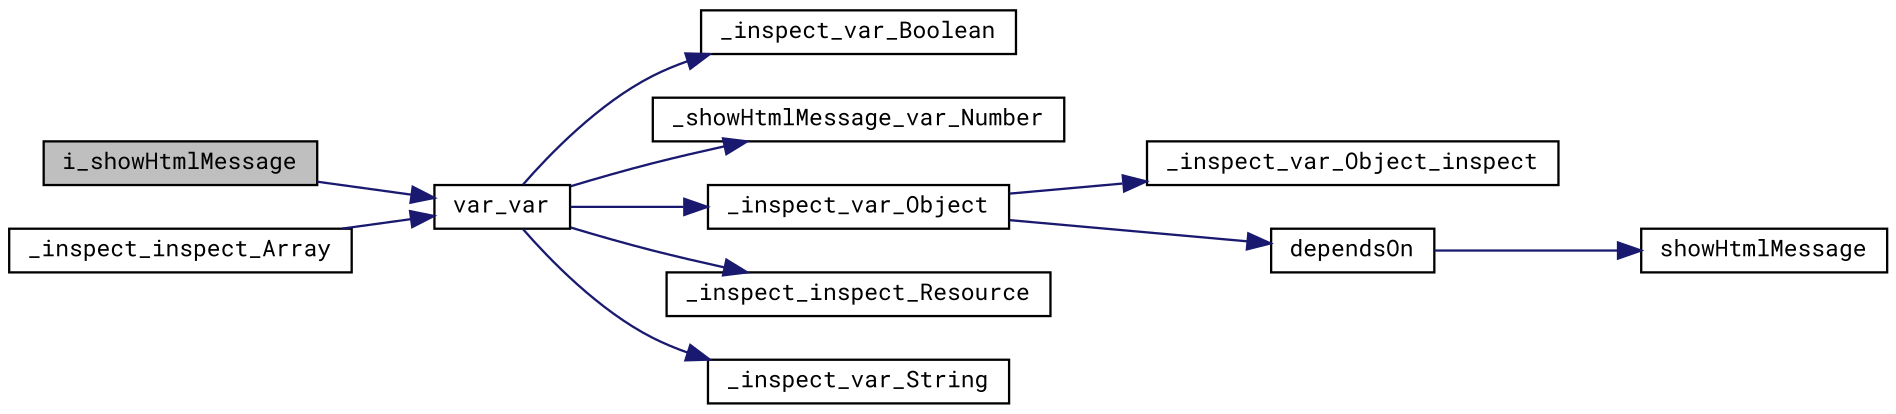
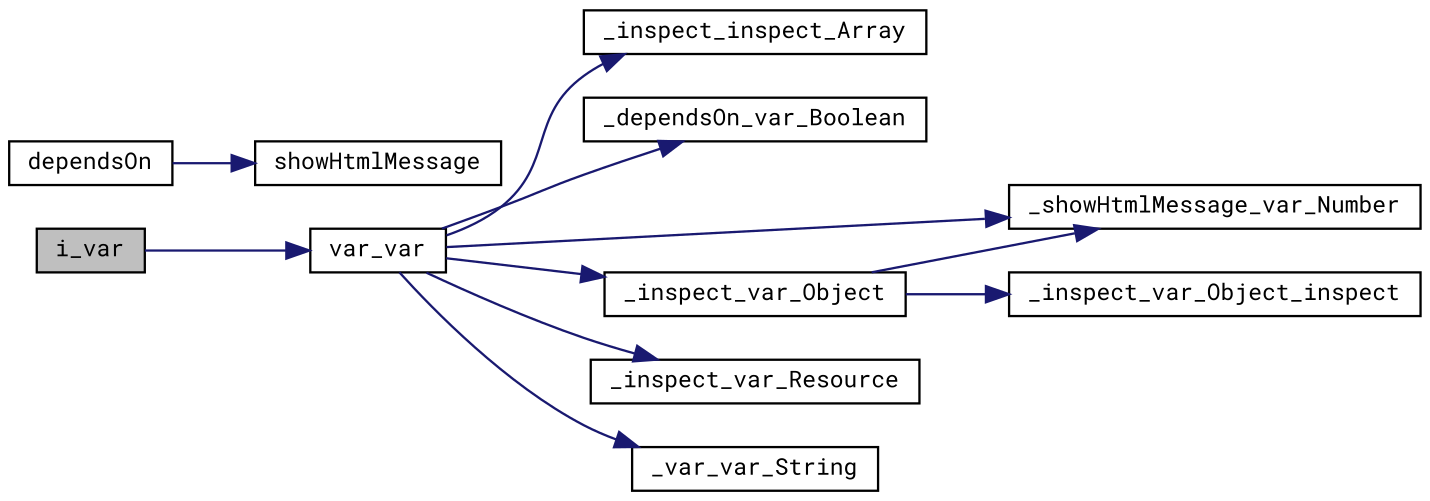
  digraph {
    fontname="Roboto Mono"
    rankdir=LR
    node [color=black fillcolor=white fontname="Roboto Mono" fontsize=10 shape=record style=filled]
    edge [color=midnightblue fontname="Roboto Mono" fontsize=10 labelfontname="FreeSans.ttf" labelfontsize=10 style=solid]
-   n1 [fillcolor=grey75 fontcolor=black height=0.2 label=i_showHtmlMessage width=0.4]
+   n1 [fillcolor=grey75 fontcolor=black height=0.2 label=i_var width=0.4]
    n2 [height=0.2 label=var_var width=0.4]
    n3 [height=0.2 label=_inspect_inspect_Array width=0.4]
-   n4 [height=0.2 label=_inspect_var_Boolean width=0.4]
+   n4 [height=0.2 label=_dependsOn_var_Boolean width=0.4]
    n5 [height=0.2 label=_showHtmlMessage_var_Number width=0.4]
    n6 [height=0.2 label=_inspect_var_Object width=0.4]
-   n7 [height=0.2 label=_inspect_inspect_Resource width=0.4]
-   n8 [height=0.2 label=_inspect_var_String width=0.4]
+   n7 [height=0.2 label=_inspect_var_Resource width=0.4]
+   n8 [height=0.2 label=_var_var_String width=0.4]
    n9 [height=0.2 label=_inspect_var_Object_inspect width=0.4]
    n10 [height=0.2 label=dependsOn width=0.4]
    n11 [height=0.2 label=showHtmlMessage width=0.4]
    n1 -> n2
-   n3 -> n2
+   n2 -> n3
    n2 -> n4
    n2 -> n5
    n2 -> n6
    n2 -> n7
    n2 -> n8
    n6 -> n9
-   n6 -> n10
+   n6 -> n5
    n10 -> n11
  }
